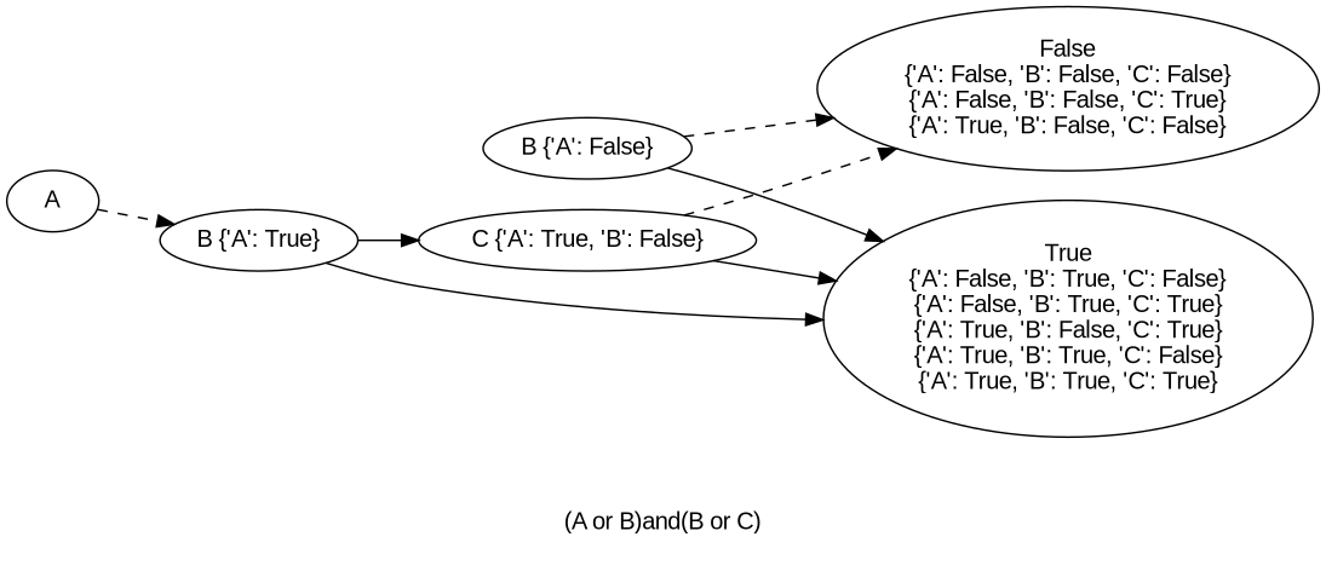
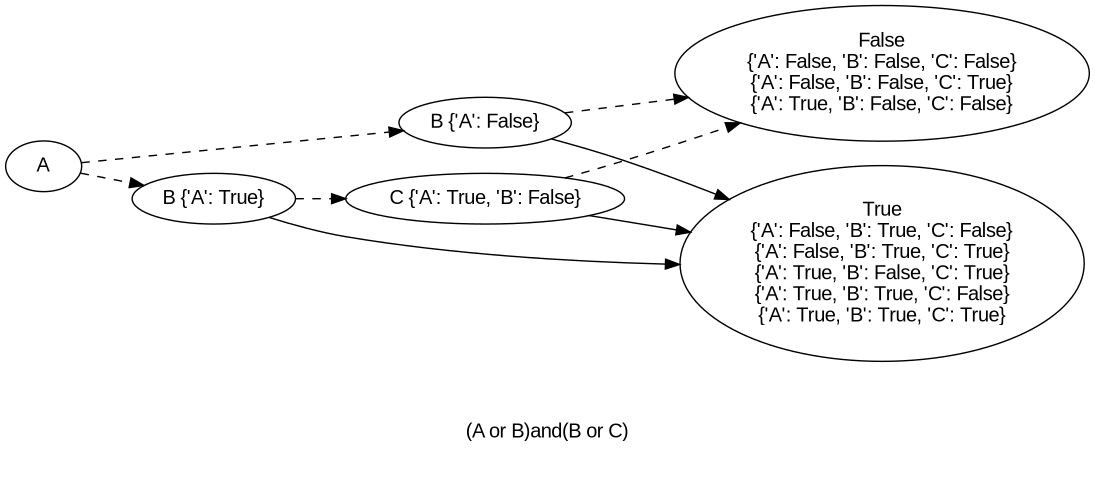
  digraph {
    fontname="Liberation Sans"
    label="(A or B)and(B or C)\n\n"
    rankdir=LR
    node [fontname="Liberation Sans"]
    edge [fontname="Liberation Sans" style=dashed]
    n1 [label=A]
    n2 [label="B {'A': False}"]
    n3 [label="B {'A': True}"]
    n4 [label="False\n{'A': False, 'B': False, 'C': False}\n{'A': False, 'B': False, 'C': True}\n{'A': True, 'B': False, 'C': False}"]
    n5 [label="True\n{'A': False, 'B': True, 'C': False}\n{'A': False, 'B': True, 'C': True}\n{'A': True, 'B': False, 'C': True}\n{'A': True, 'B': True, 'C': False}\n{'A': True, 'B': True, 'C': True}"]
    n6 [label="C {'A': True, 'B': False}"]
+   n1 -> n2
    n1 -> n3
    n2 -> n4
    n2 -> n5 [style=""]
    n3 -> n5 [style=""]
-   n3 -> n6 [style=solid]
+   n3 -> n6
    n6 -> n4
    n6 -> n5 [style=""]
  }
